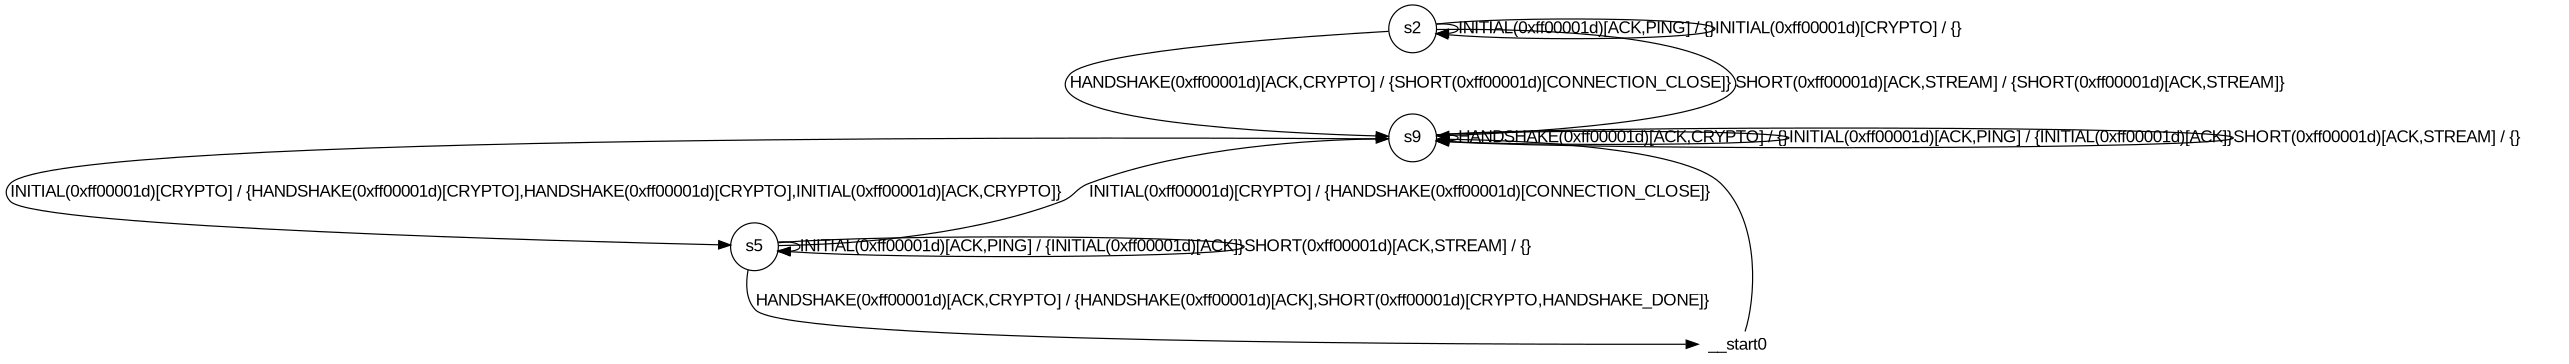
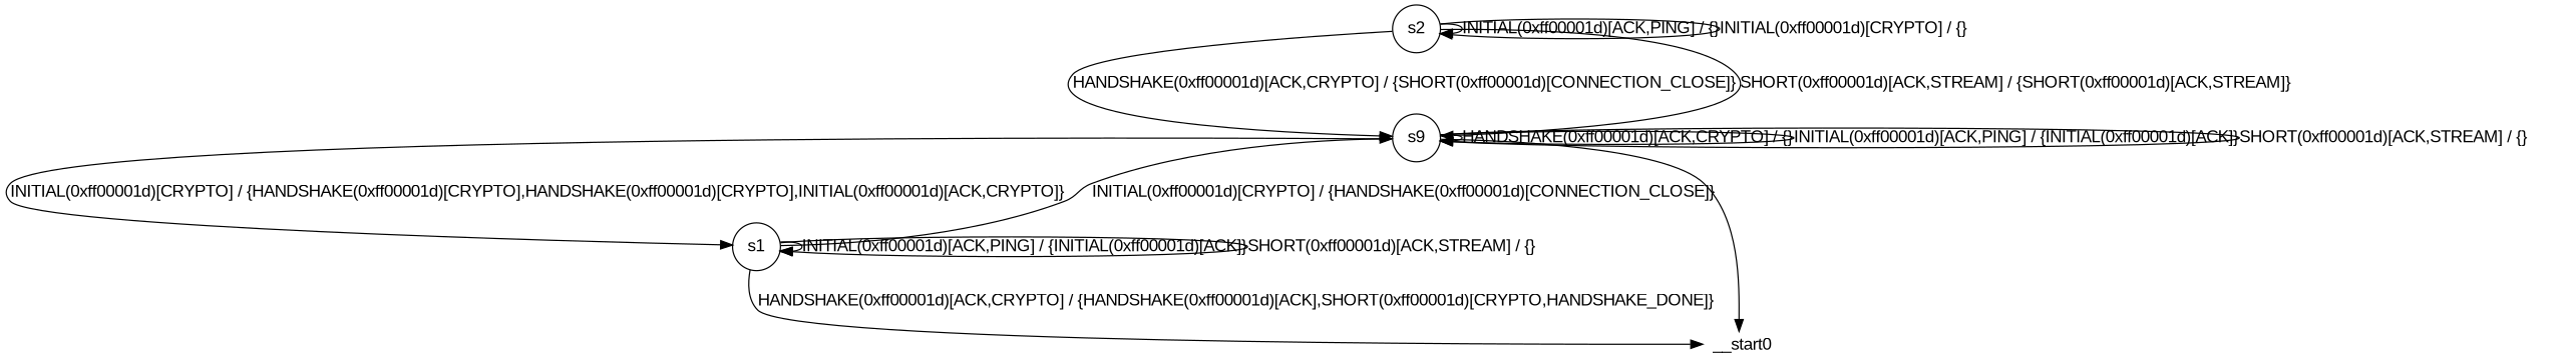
  digraph {
    fontname="Liberation Sans"
    node [fontname="Liberation Sans" shape=circle]
    edge [fontname="Liberation Sans"]
    n1 [label=s9]
-   n2 [label=s5]
+   n2 [label=s1]
    __start0 [height=0 shape=none width=0]
    n4 [label=s2]
    n1 -> n1 [label="HANDSHAKE(0xff00001d)[ACK,CRYPTO] / {}"]
    n1 -> n1 [label="INITIAL(0xff00001d)[ACK,PING] / {INITIAL(0xff00001d)[ACK]}"]
    n1 -> n1 [label="SHORT(0xff00001d)[ACK,STREAM] / {}"]
    n1 -> n2 [label="INITIAL(0xff00001d)[CRYPTO] / {HANDSHAKE(0xff00001d)[CRYPTO],HANDSHAKE(0xff00001d)[CRYPTO],INITIAL(0xff00001d)[ACK,CRYPTO]}"]
    n2 -> n1 [label="INITIAL(0xff00001d)[CRYPTO] / {HANDSHAKE(0xff00001d)[CONNECTION_CLOSE]}"]
    n2 -> n2 [label="INITIAL(0xff00001d)[ACK,PING] / {INITIAL(0xff00001d)[ACK]}"]
    n2 -> n2 [label="SHORT(0xff00001d)[ACK,STREAM] / {}"]
    n2 -> __start0 [label="HANDSHAKE(0xff00001d)[ACK,CRYPTO] / {HANDSHAKE(0xff00001d)[ACK],SHORT(0xff00001d)[CRYPTO,HANDSHAKE_DONE]}"]
-   __start0 -> n1
+   n1 -> __start0
    n4 -> n1 [label="HANDSHAKE(0xff00001d)[ACK,CRYPTO] / {SHORT(0xff00001d)[CONNECTION_CLOSE]}"]
    n4 -> n1 [label="SHORT(0xff00001d)[ACK,STREAM] / {SHORT(0xff00001d)[ACK,STREAM]}"]
    n4 -> n4 [label="INITIAL(0xff00001d)[ACK,PING] / {}"]
    n4 -> n4 [label="INITIAL(0xff00001d)[CRYPTO] / {}"]
  }
